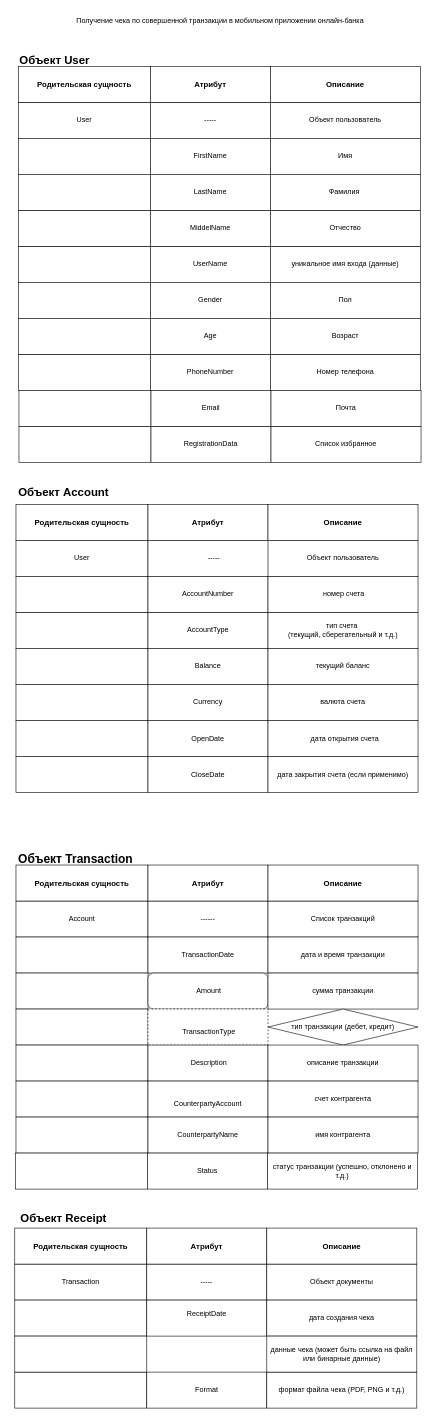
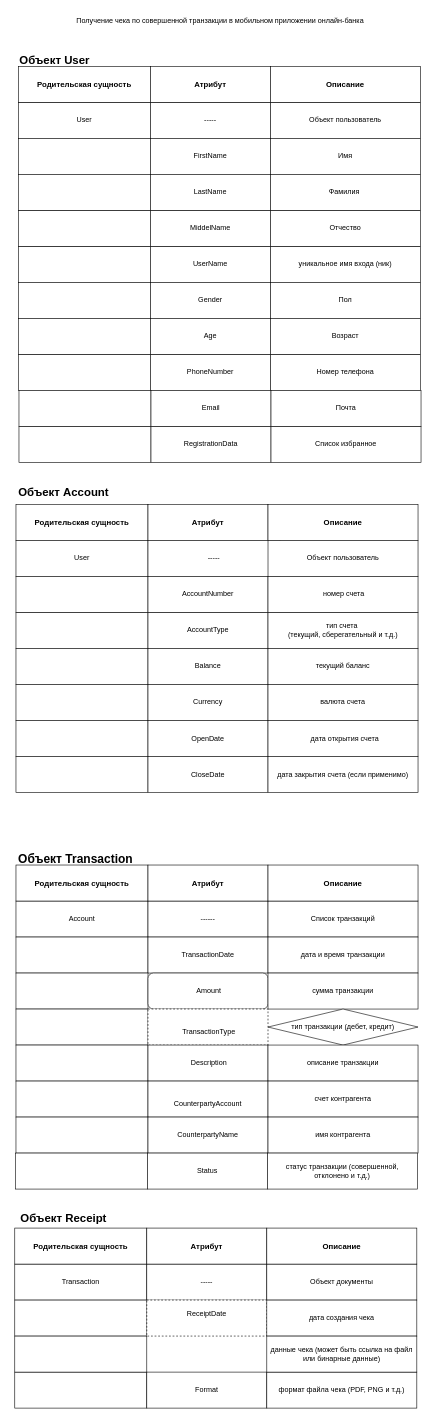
  <mxCell id="0" />
  <mxCell id="1" parent="0" />
  <mxCell id="2" value="&lt;div style=&quot;&quot;&gt;&lt;span style=&quot;background-color: initial;&quot;&gt;User&lt;/span&gt;&lt;/div&gt;" style="rounded=0;whiteSpace=wrap;html=1;align=center;" vertex="1" parent="1"><mxGeometry x="30" y="170" width="220" height="60" as="geometry" /></mxCell>
  <mxCell id="3" value="-----" style="rounded=0;whiteSpace=wrap;html=1;" vertex="1" parent="1"><mxGeometry x="250" y="170" width="200" height="60" as="geometry" /></mxCell>
  <mxCell id="4" value="Объект пользователь" style="rounded=0;whiteSpace=wrap;html=1;align=center;" vertex="1" parent="1"><mxGeometry x="450" y="170" width="250" height="60" as="geometry" /></mxCell>
  <mxCell id="5" value="&lt;b&gt;&lt;font style=&quot;font-size: 13px;&quot;&gt;Родительская сущность&lt;/font&gt;&lt;/b&gt;" style="rounded=0;whiteSpace=wrap;html=1;" vertex="1" parent="1"><mxGeometry x="30" y="110" width="220" height="60" as="geometry" /></mxCell>
  <mxCell id="6" value="&lt;b&gt;&lt;font style=&quot;font-size: 13px;&quot;&gt;Атрибут&lt;/font&gt;&lt;/b&gt;" style="rounded=0;whiteSpace=wrap;html=1;" vertex="1" parent="1"><mxGeometry x="250" y="110" width="200" height="60" as="geometry" /></mxCell>
  <mxCell id="7" value="&lt;b&gt;&lt;font style=&quot;font-size: 13px;&quot;&gt;Описание&lt;/font&gt;&lt;/b&gt;" style="rounded=0;whiteSpace=wrap;html=1;" vertex="1" parent="1"><mxGeometry x="450" y="110" width="250" height="60" as="geometry" /></mxCell>
  <mxCell id="8" value="" style="rounded=0;whiteSpace=wrap;html=1;" vertex="1" parent="1"><mxGeometry x="30" y="230" width="220" height="60" as="geometry" /></mxCell>
  <mxCell id="9" value="FirstName" style="rounded=0;whiteSpace=wrap;html=1;" vertex="1" parent="1"><mxGeometry x="250" y="230" width="200" height="60" as="geometry" /></mxCell>
  <mxCell id="10" value="Имя" style="rounded=0;whiteSpace=wrap;html=1;align=center;" vertex="1" parent="1"><mxGeometry x="450" y="230" width="250" height="60" as="geometry" /></mxCell>
  <mxCell id="11" value="" style="rounded=0;whiteSpace=wrap;html=1;fontStyle=1" vertex="1" parent="1"><mxGeometry x="30" y="410" width="220" height="60" as="geometry" /></mxCell>
  <mxCell id="12" value="UserName" style="rounded=0;whiteSpace=wrap;html=1;" vertex="1" parent="1"><mxGeometry x="250" y="410" width="200" height="60" as="geometry" /></mxCell>
- <mxCell id="13" value="уникальное имя входа (данные)" style="rounded=0;whiteSpace=wrap;html=1;" vertex="1" parent="1"><mxGeometry x="450" y="410" width="250" height="60" as="geometry" /></mxCell>
+ <mxCell id="13" value="уникальное имя входа (ник)" style="rounded=0;whiteSpace=wrap;html=1;" vertex="1" parent="1"><mxGeometry x="450" y="410" width="250" height="60" as="geometry" /></mxCell>
  <mxCell id="14" value="" style="rounded=0;whiteSpace=wrap;html=1;fontStyle=1" vertex="1" parent="1"><mxGeometry x="30" y="590" width="220" height="60" as="geometry" /></mxCell>
  <mxCell id="15" value="PhoneNumber" style="rounded=0;whiteSpace=wrap;html=1;" vertex="1" parent="1"><mxGeometry x="250" y="590" width="200" height="60" as="geometry" /></mxCell>
  <mxCell id="16" value="Номер телефона" style="rounded=0;whiteSpace=wrap;html=1;" vertex="1" parent="1"><mxGeometry x="450" y="590" width="250" height="60" as="geometry" /></mxCell>
  <mxCell id="17" value="" style="rounded=0;whiteSpace=wrap;html=1;fontStyle=1" vertex="1" parent="1"><mxGeometry x="30" y="470" width="220" height="60" as="geometry" /></mxCell>
  <mxCell id="18" value="Gender" style="rounded=0;whiteSpace=wrap;html=1;" vertex="1" parent="1"><mxGeometry x="250" y="470" width="200" height="60" as="geometry" /></mxCell>
  <mxCell id="19" value="Пол" style="rounded=0;whiteSpace=wrap;html=1;" vertex="1" parent="1"><mxGeometry x="450" y="470" width="250" height="60" as="geometry" /></mxCell>
  <mxCell id="20" value="" style="rounded=0;whiteSpace=wrap;html=1;fontStyle=1" vertex="1" parent="1"><mxGeometry x="30" y="530" width="220" height="60" as="geometry" /></mxCell>
  <mxCell id="21" value="Age" style="rounded=0;whiteSpace=wrap;html=1;" vertex="1" parent="1"><mxGeometry x="250" y="530" width="200" height="60" as="geometry" /></mxCell>
  <mxCell id="22" value="Возраст" style="rounded=0;whiteSpace=wrap;html=1;" vertex="1" parent="1"><mxGeometry x="450" y="530" width="250" height="60" as="geometry" /></mxCell>
  <mxCell id="23" value="&lt;font style=&quot;font-size: 19px;&quot;&gt;&lt;b&gt;Объект User&lt;/b&gt;&lt;/font&gt;" style="text;html=1;align=center;verticalAlign=middle;resizable=0;points=[];autosize=1;strokeColor=none;fillColor=none;" vertex="1" parent="1"><mxGeometry x="20" y="80" width="140" height="40" as="geometry" /></mxCell>
  <mxCell id="24" value="Account" style="rounded=0;whiteSpace=wrap;html=1;" vertex="1" parent="1"><mxGeometry x="26" y="1501" width="220" height="60" as="geometry" /></mxCell>
  <mxCell id="25" value="------" style="rounded=0;whiteSpace=wrap;html=1;" vertex="1" parent="1"><mxGeometry x="246" y="1501" width="200" height="60" as="geometry" /></mxCell>
  <mxCell id="26" value="Список транзакций" style="rounded=0;whiteSpace=wrap;html=1;" vertex="1" parent="1"><mxGeometry x="446" y="1501" width="250" height="60" as="geometry" /></mxCell>
  <mxCell id="27" value="&lt;b&gt;&lt;font style=&quot;font-size: 13px;&quot;&gt;Родительская сущность&lt;/font&gt;&lt;/b&gt;" style="rounded=0;whiteSpace=wrap;html=1;" vertex="1" parent="1"><mxGeometry x="26" y="840" width="220" height="60" as="geometry" /></mxCell>
  <mxCell id="28" value="&lt;b&gt;&lt;font style=&quot;font-size: 13px;&quot;&gt;Атрибут&lt;/font&gt;&lt;/b&gt;" style="rounded=0;whiteSpace=wrap;html=1;" vertex="1" parent="1"><mxGeometry x="246" y="840" width="200" height="60" as="geometry" /></mxCell>
  <mxCell id="29" value="&lt;b&gt;&lt;font style=&quot;font-size: 13px;&quot;&gt;Описание&lt;/font&gt;&lt;/b&gt;" style="rounded=0;whiteSpace=wrap;html=1;" vertex="1" parent="1"><mxGeometry x="446" y="840" width="250" height="60" as="geometry" /></mxCell>
  <mxCell id="30" value="&lt;font style=&quot;font-size: 19px;&quot;&gt;&lt;b&gt;Объект Account&lt;/b&gt;&lt;/font&gt;" style="text;html=1;align=center;verticalAlign=middle;resizable=0;points=[];autosize=1;strokeColor=none;fillColor=none;" vertex="1" parent="1"><mxGeometry x="20" y="800" width="170" height="40" as="geometry" /></mxCell>
  <mxCell id="31" value="User" style="rounded=0;whiteSpace=wrap;html=1;" vertex="1" parent="1"><mxGeometry x="26" y="900" width="220" height="60" as="geometry" /></mxCell>
  <mxCell id="32" value="-----" style="rounded=0;whiteSpace=wrap;html=1;" vertex="1" parent="1"><mxGeometry x="246" y="900" width="220" height="60" as="geometry" /></mxCell>
  <mxCell id="33" value="Объект пользователь" style="rounded=0;whiteSpace=wrap;html=1;" vertex="1" parent="1"><mxGeometry x="446" y="900" width="250" height="60" as="geometry" /></mxCell>
  <mxCell id="34" value="" style="rounded=0;whiteSpace=wrap;html=1;" vertex="1" parent="1"><mxGeometry x="26" y="1020" width="220" height="60" as="geometry" /></mxCell>
  <mxCell id="35" value="AccountType" style="rounded=0;whiteSpace=wrap;html=1;align=center;" vertex="1" parent="1"><mxGeometry x="246" y="1020" width="200" height="60" as="geometry" /></mxCell>
  <mxCell id="36" value="тип счета&amp;nbsp;&lt;div&gt;(текущий, сберегательный и т.д.)&lt;/div&gt;" style="rounded=0;whiteSpace=wrap;html=1;" vertex="1" parent="1"><mxGeometry x="446" y="1020" width="250" height="60" as="geometry" /></mxCell>
  <mxCell id="37" value="" style="rounded=0;whiteSpace=wrap;html=1;" vertex="1" parent="1"><mxGeometry x="26" y="960" width="220" height="60" as="geometry" /></mxCell>
  <mxCell id="38" value="AccountNumber" style="rounded=0;whiteSpace=wrap;html=1;align=center;" vertex="1" parent="1"><mxGeometry x="246" y="960" width="200" height="60" as="geometry" /></mxCell>
  <mxCell id="39" value="&amp;nbsp;номер счета" style="rounded=0;whiteSpace=wrap;html=1;" vertex="1" parent="1"><mxGeometry x="446" y="960" width="250" height="60" as="geometry" /></mxCell>
  <mxCell id="40" value="" style="rounded=0;whiteSpace=wrap;html=1;" vertex="1" parent="1"><mxGeometry x="26" y="1080" width="220" height="60" as="geometry" /></mxCell>
  <mxCell id="41" value="Balance" style="rounded=0;whiteSpace=wrap;html=1;" vertex="1" parent="1"><mxGeometry x="246" y="1080" width="200" height="60" as="geometry" /></mxCell>
  <mxCell id="42" value="текущий баланс" style="rounded=0;whiteSpace=wrap;html=1;" vertex="1" parent="1"><mxGeometry x="446" y="1080" width="250" height="60" as="geometry" /></mxCell>
  <mxCell id="43" value="" style="rounded=0;whiteSpace=wrap;html=1;" vertex="1" parent="1"><mxGeometry x="26" y="1140" width="220" height="60" as="geometry" /></mxCell>
  <mxCell id="44" value="&lt;div&gt;Currency&lt;/div&gt;" style="rounded=0;whiteSpace=wrap;html=1;" vertex="1" parent="1"><mxGeometry x="246" y="1140" width="200" height="60" as="geometry" /></mxCell>
  <mxCell id="45" value="&lt;div&gt;валюта счета&lt;/div&gt;" style="rounded=0;whiteSpace=wrap;html=1;" vertex="1" parent="1"><mxGeometry x="446" y="1140" width="250" height="60" as="geometry" /></mxCell>
  <mxCell id="46" value="" style="rounded=0;whiteSpace=wrap;html=1;" vertex="1" parent="1"><mxGeometry x="26" y="1200" width="220" height="60" as="geometry" /></mxCell>
  <mxCell id="47" value="OpenDate" style="rounded=0;whiteSpace=wrap;html=1;" vertex="1" parent="1"><mxGeometry x="246" y="1200" width="200" height="60" as="geometry" /></mxCell>
  <mxCell id="48" value="&lt;div&gt;&lt;br&gt;&lt;/div&gt;&lt;div&gt;&amp;nbsp; дата открытия счета&lt;/div&gt;&lt;div&gt;&amp;nbsp;&lt;/div&gt;" style="rounded=0;whiteSpace=wrap;html=1;" vertex="1" parent="1"><mxGeometry x="446" y="1200" width="250" height="60" as="geometry" /></mxCell>
  <mxCell id="49" value="&lt;font style=&quot;font-size: 20px;&quot;&gt;&lt;b&gt;Объект&amp;nbsp;&lt;/b&gt;&lt;/font&gt;&lt;span style=&quot;font-size: 20px;&quot;&gt;&lt;b&gt;Transaction&lt;/b&gt;&lt;/span&gt;" style="text;html=1;align=center;verticalAlign=middle;resizable=0;points=[];autosize=1;strokeColor=none;fillColor=none;" vertex="1" parent="1"><mxGeometry x="20" y="1410" width="210" height="40" as="geometry" /></mxCell>
  <mxCell id="50" value="&lt;b&gt;&lt;font style=&quot;font-size: 13px;&quot;&gt;Родительская сущность&lt;/font&gt;&lt;/b&gt;" style="rounded=0;whiteSpace=wrap;html=1;" vertex="1" parent="1"><mxGeometry x="26" y="1441" width="220" height="60" as="geometry" /></mxCell>
  <mxCell id="51" value="&lt;b&gt;&lt;font style=&quot;font-size: 13px;&quot;&gt;Атрибут&lt;/font&gt;&lt;/b&gt;" style="rounded=0;whiteSpace=wrap;html=1;" vertex="1" parent="1"><mxGeometry x="246" y="1441" width="200" height="60" as="geometry" /></mxCell>
  <mxCell id="52" value="&lt;b&gt;&lt;font style=&quot;font-size: 13px;&quot;&gt;Описание&lt;/font&gt;&lt;/b&gt;" style="rounded=0;whiteSpace=wrap;html=1;" vertex="1" parent="1"><mxGeometry x="446" y="1441" width="250" height="60" as="geometry" /></mxCell>
  <mxCell id="53" value="" style="rounded=0;whiteSpace=wrap;html=1;" vertex="1" parent="1"><mxGeometry x="26" y="1561" width="220" height="60" as="geometry" /></mxCell>
  <mxCell id="54" value="&lt;div&gt;TransactionDate&lt;/div&gt;" style="rounded=0;whiteSpace=wrap;html=1;" vertex="1" parent="1"><mxGeometry x="246" y="1561" width="200" height="60" as="geometry" /></mxCell>
  <mxCell id="55" value="&lt;div&gt;дата и время транзакции&lt;/div&gt;" style="rounded=0;whiteSpace=wrap;html=1;" vertex="1" parent="1"><mxGeometry x="446" y="1561" width="250" height="60" as="geometry" /></mxCell>
  <mxCell id="56" value="" style="rounded=0;whiteSpace=wrap;html=1;" vertex="1" parent="1"><mxGeometry x="26" y="1621" width="220" height="60" as="geometry" /></mxCell>
  <mxCell id="57" value="&lt;div&gt;&amp;nbsp;&lt;span style=&quot;background-color: initial;&quot;&gt;Amount&lt;/span&gt;&lt;/div&gt;" style="whiteSpace=wrap;html=1;rounded=1;" vertex="1" parent="1"><mxGeometry x="246" y="1621" width="200" height="60" as="geometry" /></mxCell>
  <mxCell id="58" value="&lt;div&gt;&lt;span style=&quot;background-color: initial;&quot;&gt;сумма транзакции&lt;/span&gt;&lt;/div&gt;" style="rounded=0;whiteSpace=wrap;html=1;" vertex="1" parent="1"><mxGeometry x="446" y="1621" width="250" height="60" as="geometry" /></mxCell>
  <mxCell id="59" value="" style="rounded=0;whiteSpace=wrap;html=1;" vertex="1" parent="1"><mxGeometry x="26" y="1681" width="220" height="60" as="geometry" /></mxCell>
  <mxCell id="60" value="&lt;div&gt;&lt;br&gt;&lt;/div&gt;&lt;div&gt;&amp;nbsp;TransactionType&lt;/div&gt;" style="rounded=0;whiteSpace=wrap;html=1;dashed=1;" vertex="1" parent="1"><mxGeometry x="246" y="1681" width="200" height="60" as="geometry" /></mxCell>
  <mxCell id="61" value="&lt;div&gt;&lt;span style=&quot;background-color: initial;&quot;&gt;тип транзакции (дебет, кредит)&lt;/span&gt;&lt;/div&gt;" style="rhombus;whiteSpace=wrap;html=1;" vertex="1" parent="1"><mxGeometry x="446" y="1681" width="250" height="60" as="geometry" /></mxCell>
  <mxCell id="62" value="" style="rounded=0;whiteSpace=wrap;html=1;" vertex="1" parent="1"><mxGeometry x="30" y="350" width="220" height="60" as="geometry" /></mxCell>
  <mxCell id="63" value="MiddelName" style="rounded=0;whiteSpace=wrap;html=1;" vertex="1" parent="1"><mxGeometry x="250" y="350" width="200" height="60" as="geometry" /></mxCell>
  <mxCell id="64" value="Отчество" style="rounded=0;whiteSpace=wrap;html=1;align=center;" vertex="1" parent="1"><mxGeometry x="450" y="350" width="250" height="60" as="geometry" /></mxCell>
  <mxCell id="65" value="" style="rounded=0;whiteSpace=wrap;html=1;" vertex="1" parent="1"><mxGeometry x="30" y="290" width="220" height="60" as="geometry" /></mxCell>
  <mxCell id="66" value="LastName" style="rounded=0;whiteSpace=wrap;html=1;" vertex="1" parent="1"><mxGeometry x="250" y="290" width="200" height="60" as="geometry" /></mxCell>
  <mxCell id="67" value="Фамилия&amp;nbsp;" style="rounded=0;whiteSpace=wrap;html=1;align=center;" vertex="1" parent="1"><mxGeometry x="450" y="290" width="250" height="60" as="geometry" /></mxCell>
  <mxCell id="68" value="" style="rounded=0;whiteSpace=wrap;html=1;fontStyle=1" vertex="1" parent="1"><mxGeometry x="31" y="710" width="220" height="60" as="geometry" /></mxCell>
  <mxCell id="69" value="RegistrationData" style="rounded=0;whiteSpace=wrap;html=1;" vertex="1" parent="1"><mxGeometry x="251" y="710" width="200" height="60" as="geometry" /></mxCell>
  <mxCell id="70" value="Список избранное" style="rounded=0;whiteSpace=wrap;html=1;" vertex="1" parent="1"><mxGeometry x="451" y="710" width="250" height="60" as="geometry" /></mxCell>
  <mxCell id="71" value="" style="rounded=0;whiteSpace=wrap;html=1;" vertex="1" parent="1"><mxGeometry x="26" y="1260" width="220" height="60" as="geometry" /></mxCell>
  <mxCell id="72" value="&lt;div&gt;&lt;span style=&quot;background-color: initial;&quot;&gt;CloseDate&lt;/span&gt;&lt;/div&gt;" style="rounded=0;whiteSpace=wrap;html=1;" vertex="1" parent="1"><mxGeometry x="246" y="1260" width="200" height="60" as="geometry" /></mxCell>
  <mxCell id="73" value="&lt;div&gt;&lt;span style=&quot;background-color: initial;&quot;&gt;дата закрытия счета (если применимо)&lt;/span&gt;&lt;/div&gt;" style="rounded=0;whiteSpace=wrap;html=1;" vertex="1" parent="1"><mxGeometry x="446" y="1260" width="250" height="60" as="geometry" /></mxCell>
  <mxCell id="74" value="Получение чека по совершенной транзакции в мобильном приложении онлайн-банка" style="text;html=1;align=center;verticalAlign=middle;resizable=0;points=[];autosize=1;strokeColor=none;fillColor=none;" vertex="1" parent="1"><mxGeometry x="116" y="20" width="500" height="30" as="geometry" /></mxCell>
  <mxCell id="75" value="" style="rounded=0;whiteSpace=wrap;html=1;fontStyle=1" vertex="1" parent="1"><mxGeometry x="31" y="650" width="220" height="60" as="geometry" /></mxCell>
  <mxCell id="76" value="Email" style="rounded=0;whiteSpace=wrap;html=1;" vertex="1" parent="1"><mxGeometry x="251" y="650" width="200" height="60" as="geometry" /></mxCell>
  <mxCell id="77" value="Почта" style="rounded=0;whiteSpace=wrap;html=1;" vertex="1" parent="1"><mxGeometry x="451" y="650" width="250" height="60" as="geometry" /></mxCell>
  <mxCell id="78" value="" style="rounded=0;whiteSpace=wrap;html=1;" vertex="1" parent="1"><mxGeometry x="26" y="1741" width="220" height="60" as="geometry" /></mxCell>
  <mxCell id="79" value="&lt;div&gt;&amp;nbsp;Description&lt;/div&gt;" style="rounded=0;whiteSpace=wrap;html=1;" vertex="1" parent="1"><mxGeometry x="246" y="1741" width="200" height="60" as="geometry" /></mxCell>
  <mxCell id="80" value="&lt;div&gt;&lt;span style=&quot;background-color: initial;&quot;&gt;описание транзакции&lt;/span&gt;&lt;/div&gt;" style="rounded=0;whiteSpace=wrap;html=1;" vertex="1" parent="1"><mxGeometry x="446" y="1741" width="250" height="60" as="geometry" /></mxCell>
  <mxCell id="81" value="" style="rounded=0;whiteSpace=wrap;html=1;" vertex="1" parent="1"><mxGeometry x="26" y="1801" width="220" height="60" as="geometry" /></mxCell>
  <mxCell id="82" value="&lt;div&gt;&lt;br&gt;&lt;/div&gt;&lt;div&gt;&lt;div&gt;&lt;span style=&quot;background-color: initial;&quot;&gt;CounterpartyAccount&lt;/span&gt;&lt;/div&gt;&lt;/div&gt;" style="rounded=0;whiteSpace=wrap;html=1;" vertex="1" parent="1"><mxGeometry x="246" y="1801" width="200" height="60" as="geometry" /></mxCell>
  <mxCell id="83" value="&lt;div&gt;&lt;span style=&quot;background-color: initial;&quot;&gt;счет контрагента&lt;/span&gt;&lt;/div&gt;" style="rounded=0;whiteSpace=wrap;html=1;" vertex="1" parent="1"><mxGeometry x="446" y="1801" width="250" height="60" as="geometry" /></mxCell>
  <mxCell id="84" value="" style="rounded=0;whiteSpace=wrap;html=1;" vertex="1" parent="1"><mxGeometry x="26" y="1861" width="220" height="60" as="geometry" /></mxCell>
  <mxCell id="85" value="&lt;div&gt;&lt;span style=&quot;background-color: initial;&quot;&gt;CounterpartyName&lt;/span&gt;&lt;/div&gt;" style="rounded=0;whiteSpace=wrap;html=1;" vertex="1" parent="1"><mxGeometry x="246" y="1861" width="200" height="60" as="geometry" /></mxCell>
  <mxCell id="86" value="&lt;span style=&quot;background-color: initial;&quot;&gt;&lt;div&gt;имя контрагента&lt;/div&gt;&lt;/span&gt;" style="rounded=0;whiteSpace=wrap;html=1;" vertex="1" parent="1"><mxGeometry x="446" y="1861" width="250" height="60" as="geometry" /></mxCell>
  <mxCell id="87" value="" style="rounded=0;whiteSpace=wrap;html=1;" vertex="1" parent="1"><mxGeometry x="25" y="1921" width="220" height="60" as="geometry" /></mxCell>
  <mxCell id="88" value="&lt;div&gt;&lt;span style=&quot;background-color: initial;&quot;&gt;Status&lt;/span&gt;&lt;/div&gt;" style="rounded=0;whiteSpace=wrap;html=1;" vertex="1" parent="1"><mxGeometry x="245" y="1921" width="200" height="60" as="geometry" /></mxCell>
- <mxCell id="89" value="&lt;div&gt;&lt;span style=&quot;background-color: initial;&quot;&gt;статус транзакции (успешно, отклонено и т.д.)&lt;/span&gt;&lt;/div&gt;" style="rounded=0;whiteSpace=wrap;html=1;" vertex="1" parent="1"><mxGeometry x="445" y="1921" width="250" height="60" as="geometry" /></mxCell>
+ <mxCell id="89" value="&lt;div&gt;&lt;span style=&quot;background-color: initial;&quot;&gt;статус транзакции (совершенной, отклонено и т.д.)&lt;/span&gt;&lt;/div&gt;" style="rounded=0;whiteSpace=wrap;html=1;" vertex="1" parent="1"><mxGeometry x="445" y="1921" width="250" height="60" as="geometry" /></mxCell>
  <mxCell id="90" value="Transaction" style="rounded=0;whiteSpace=wrap;html=1;align=center;" vertex="1" parent="1"><mxGeometry x="24" y="2106" width="220" height="60" as="geometry" /></mxCell>
  <mxCell id="91" value="-----" style="rounded=0;whiteSpace=wrap;html=1;" vertex="1" parent="1"><mxGeometry x="244" y="2106" width="200" height="60" as="geometry" /></mxCell>
  <mxCell id="92" value="Объект документы" style="rounded=0;whiteSpace=wrap;html=1;align=center;" vertex="1" parent="1"><mxGeometry x="444" y="2106" width="250" height="60" as="geometry" /></mxCell>
  <mxCell id="93" value="&lt;b&gt;&lt;font style=&quot;font-size: 13px;&quot;&gt;Родительская сущность&lt;/font&gt;&lt;/b&gt;" style="rounded=0;whiteSpace=wrap;html=1;" vertex="1" parent="1"><mxGeometry x="24" y="2046" width="220" height="60" as="geometry" /></mxCell>
  <mxCell id="94" value="&lt;b&gt;&lt;font style=&quot;font-size: 13px;&quot;&gt;Атрибут&lt;/font&gt;&lt;/b&gt;" style="rounded=0;whiteSpace=wrap;html=1;" vertex="1" parent="1"><mxGeometry x="244" y="2046" width="200" height="60" as="geometry" /></mxCell>
  <mxCell id="95" value="&lt;b&gt;&lt;font style=&quot;font-size: 13px;&quot;&gt;Описание&lt;/font&gt;&lt;/b&gt;" style="rounded=0;whiteSpace=wrap;html=1;" vertex="1" parent="1"><mxGeometry x="444" y="2046" width="250" height="60" as="geometry" /></mxCell>
  <mxCell id="96" value="" style="rounded=0;whiteSpace=wrap;html=1;" vertex="1" parent="1"><mxGeometry x="24" y="2166" width="220" height="60" as="geometry" /></mxCell>
- <mxCell id="97" value="&lt;div&gt;ReceiptDate&lt;/div&gt;&lt;div&gt;&lt;br&gt;&lt;/div&gt;" style="rounded=0;whiteSpace=wrap;html=1;" vertex="1" parent="1"><mxGeometry x="244" y="2166" width="200" height="60" as="geometry" /></mxCell>
+ <mxCell id="97" value="&lt;div&gt;ReceiptDate&lt;/div&gt;&lt;div&gt;&lt;br&gt;&lt;/div&gt;" style="rounded=0;whiteSpace=wrap;html=1;dashed=1;" vertex="1" parent="1"><mxGeometry x="244" y="2166" width="200" height="60" as="geometry" /></mxCell>
  <mxCell id="98" value="дата создания чека" style="rounded=0;whiteSpace=wrap;html=1;align=center;" vertex="1" parent="1"><mxGeometry x="444" y="2166" width="250" height="60" as="geometry" /></mxCell>
  <mxCell id="99" value="&lt;font style=&quot;font-size: 19px;&quot;&gt;&lt;b&gt;Объект&amp;nbsp;&lt;/b&gt;&lt;/font&gt;&lt;span style=&quot;font-size: 19px;&quot;&gt;&lt;b&gt;Receipt&lt;/b&gt;&lt;/span&gt;" style="text;html=1;align=center;verticalAlign=middle;resizable=0;points=[];autosize=1;strokeColor=none;fillColor=none;" vertex="1" parent="1"><mxGeometry x="20" y="2010" width="170" height="40" as="geometry" /></mxCell>
  <mxCell id="100" value="" style="rounded=0;whiteSpace=wrap;html=1;" vertex="1" parent="1"><mxGeometry x="24" y="2286" width="220" height="60" as="geometry" /></mxCell>
  <mxCell id="101" value="&lt;div&gt;&lt;span style=&quot;background-color: initial;&quot;&gt;Format&lt;/span&gt;&lt;/div&gt;" style="rounded=0;whiteSpace=wrap;html=1;" vertex="1" parent="1"><mxGeometry x="244" y="2286" width="200" height="60" as="geometry" /></mxCell>
  <mxCell id="102" value="&lt;div&gt;формат файла чека (PDF, PNG и т.д.)&lt;/div&gt;" style="rounded=0;whiteSpace=wrap;html=1;align=center;" vertex="1" parent="1"><mxGeometry x="444" y="2286" width="250" height="60" as="geometry" /></mxCell>
  <mxCell id="103" value="" style="rounded=0;whiteSpace=wrap;html=1;" vertex="1" parent="1"><mxGeometry x="24" y="2226" width="220" height="60" as="geometry" /></mxCell>
  <mxCell id="104" value="данные чека (может быть ссылка на файл или бинарные данные)" style="rounded=0;whiteSpace=wrap;html=1;align=center;" vertex="1" parent="1"><mxGeometry x="444" y="2226" width="250" height="60" as="geometry" /></mxCell>
